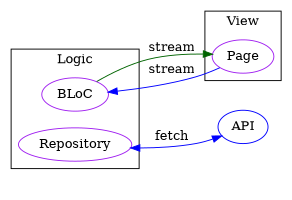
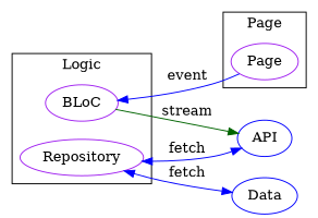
  digraph {
    rankdir=LR
    node [color=purple]
    edge [color=blue]
    n1 [label=BLoC]
    n2 [label=Repository]
    n3 [label=Page]
+   n4 [color=blue label=Data]
    n5 [color=blue label=API]
    subgraph cluster_1 {
      label=Logic
      n1
      n2
    }
    subgraph cluster_2 {
-     label=View
+     label=Page
      n3
    }
-   n1 -> n3 [color=darkgreen label=stream]
+   n1 -> n5 [color=darkgreen label=stream]
+   n2 -> n4 [dir=both label=fetch]
    n2 -> n5 [dir=both label=fetch]
-   n3 -> n1 [label=stream]
+   n3 -> n1 [label=event]
  }
